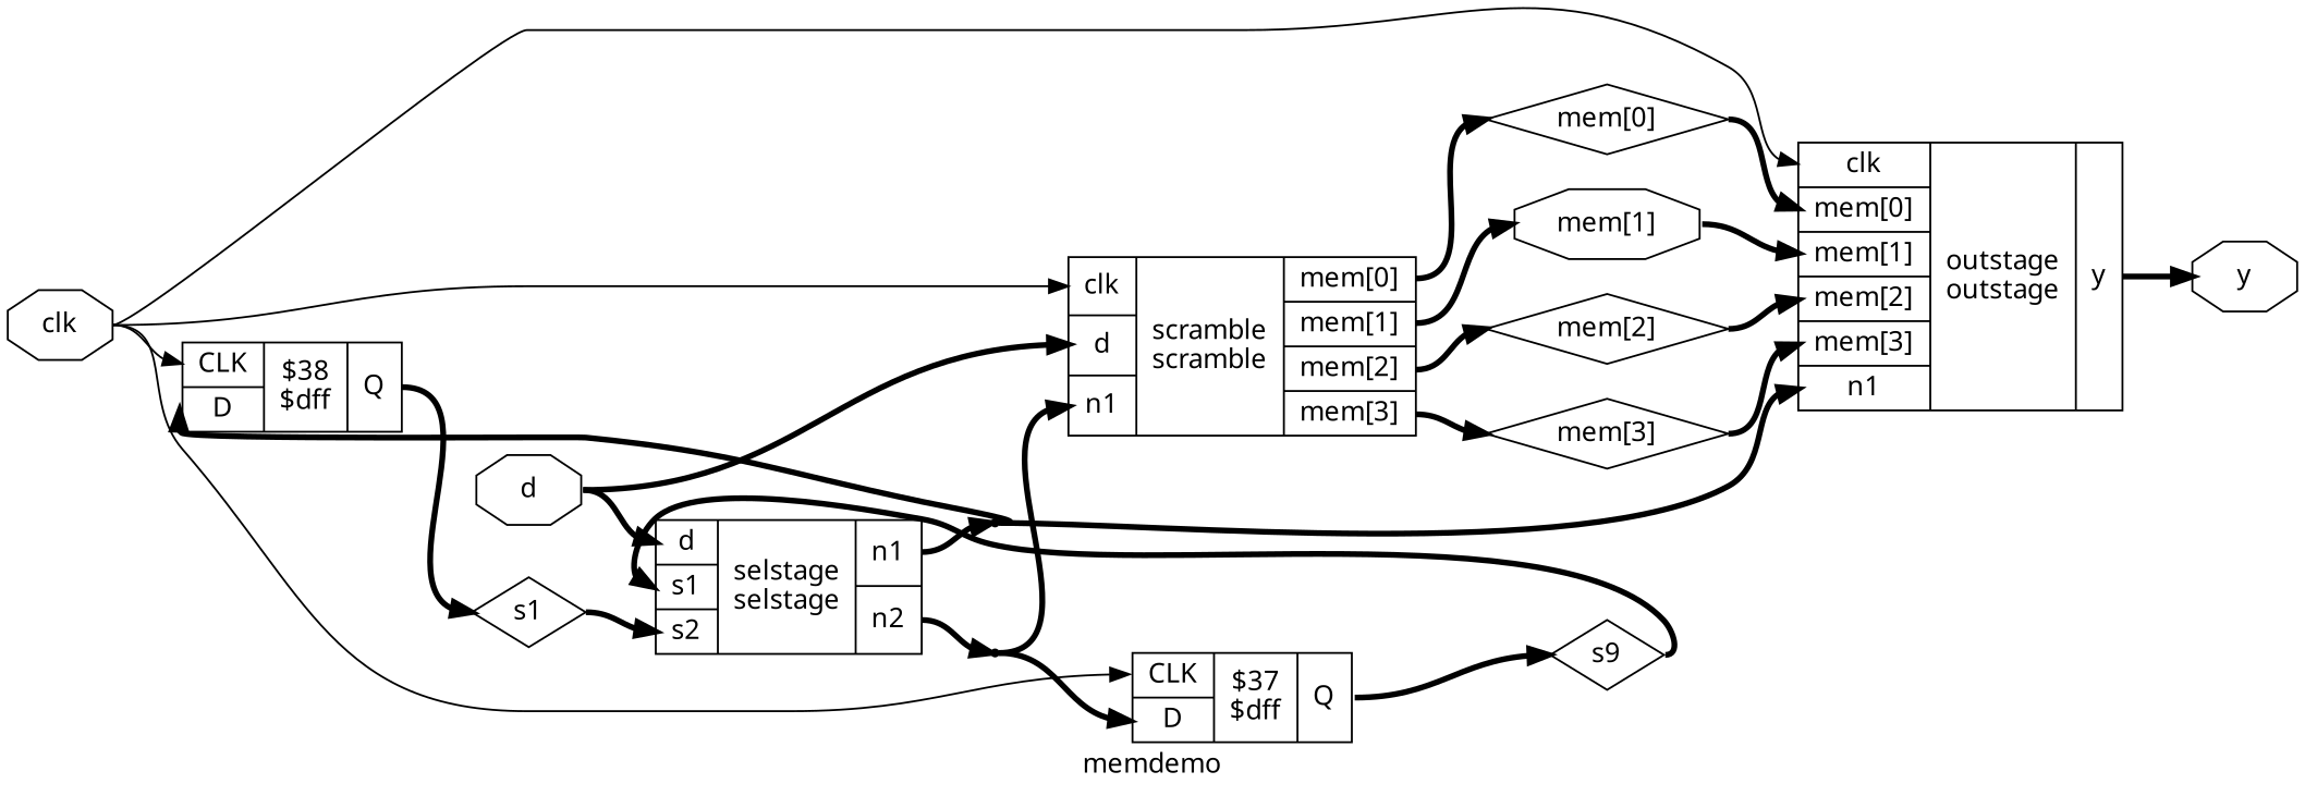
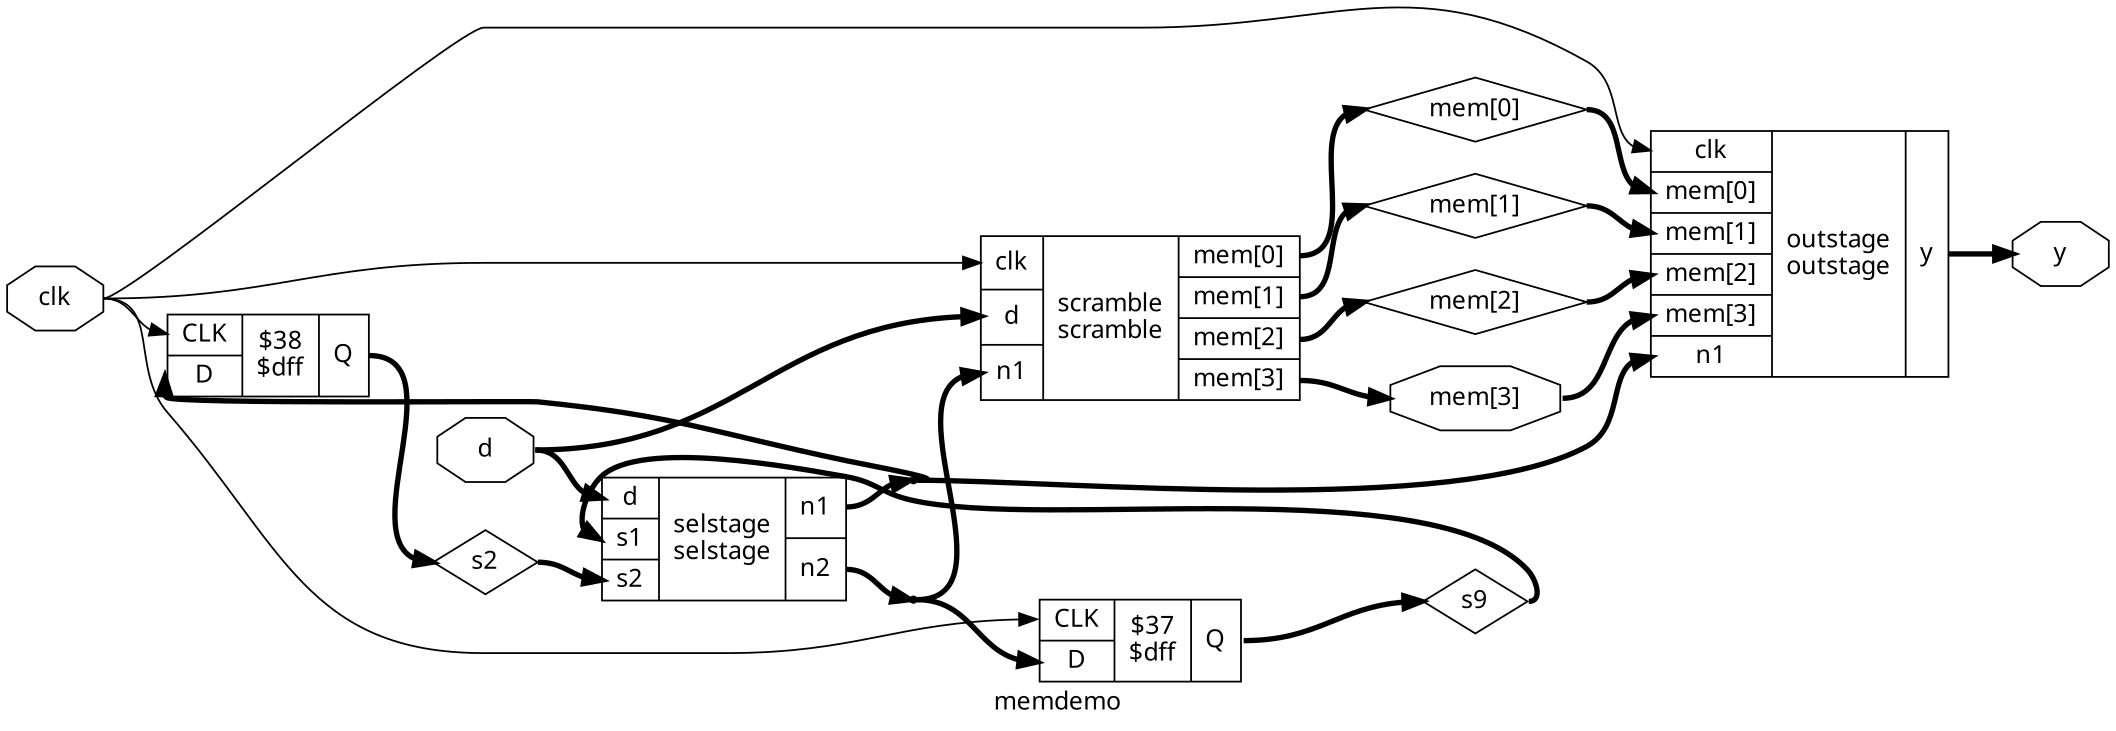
  digraph {
    fontname="Noto Sans"
    label=memdemo
    rankdir=LR
    remincross=true
    node [color=black fontcolor=black fontname="Noto Sans" shape=diamond]
    edge [color=black fontcolor=black fontname="Noto Sans" headport=w tailport=e style="setlinewidth(3)"]
    n5 [label=clk shape=octagon]
    c20 [label="{{<p17> CLK|<p18> D}|$38\n$dff|{<p19> Q}}" shape=record color="" fontcolor=""]
    c21 [label="{{<p17> CLK|<p18> D}|$37\n$dff|{<p19> Q}}" shape=record color="" fontcolor=""]
    c22 [label="{{<p5> clk|<p7> mem[0]|<p8> mem[1]|<p9> mem[2]|<p10> mem[3]|<p14> n1}|outstage\noutstage|{<p13> y}}" shape=record color="" fontcolor=""]
    c23 [label="{{<p5> clk|<p6> d|<p14> n1}|scramble\nscramble|{<p7> mem[0]|<p8> mem[1]|<p9> mem[2]|<p10> mem[3]}}" shape=record color="" fontcolor=""]
-   n12 [label=s1]
+   n12 [label=s2]
    n11 [label=s9]
    n13 [label=y shape=octagon]
    n7 [label="mem[0]"]
-   n8 [label="mem[1]" shape=octagon]
+   n8 [label="mem[1]"]
    n9 [label="mem[2]"]
-   n10 [label="mem[3]"]
+   n10 [label="mem[3]" shape=octagon]
    n6 [label=d shape=octagon]
    c16 [label="{{<p6> d|<p11> s1|<p12> s2}|selstage\nselstage|{<p14> n1|<p15> n2}}" shape=record color="" fontcolor=""]
    n1 [shape=point color="" fontcolor=""]
    n2 [shape=point color="" fontcolor=""]
    n5 -> c20 [headport="p17:w" style=""]
    n5 -> c21 [headport="p17:w" style=""]
    n5 -> c22 [headport="p5:w" style=""]
    n5 -> c23 [headport="p5:w" style=""]
    c20 -> n12 [tailport="p19:e"]
    c21 -> n11 [tailport="p19:e"]
    c22 -> n13 [tailport="p13:e"]
    c23 -> n7 [tailport="p7:e"]
    c23 -> n8 [tailport="p8:e"]
    c23 -> n9 [tailport="p9:e"]
    c23 -> n10 [tailport="p10:e"]
    n12 -> c16 [headport="p12:w"]
    n11 -> c16 [headport="p11:w"]
    n7 -> c22 [headport="p7:w"]
    n8 -> c22 [headport="p8:w"]
    n9 -> c22 [headport="p9:w"]
    n10 -> c22 [headport="p10:w"]
    n6 -> c23 [headport="p6:w"]
    n6 -> c16 [headport="p6:w"]
    c16 -> n1 [tailport="p15:e"]
    c16 -> n2 [tailport="p14:e"]
    n1 -> c21 [headport="p18:w"]
    n1 -> c23 [headport="p14:w"]
    n2 -> c20 [headport="p18:w"]
    n2 -> c22 [headport="p14:w"]
  }
